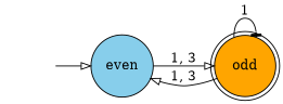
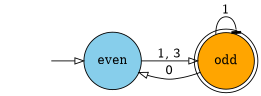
  digraph {
    rankdir=LR
    node [style=filled]
    edge [arrowhead=onormal]
    even [fillcolor=skyblue shape=circle]
    odd [fillcolor=orange shape=doublecircle]
    _nil [style=invis]
    even -> odd [label="1, 3"]
-   odd -> even [label="1, 3"]
+   odd -> even [label=0]
    odd -> odd [arrowhead=tee label=1]
    _nil -> even
  }
